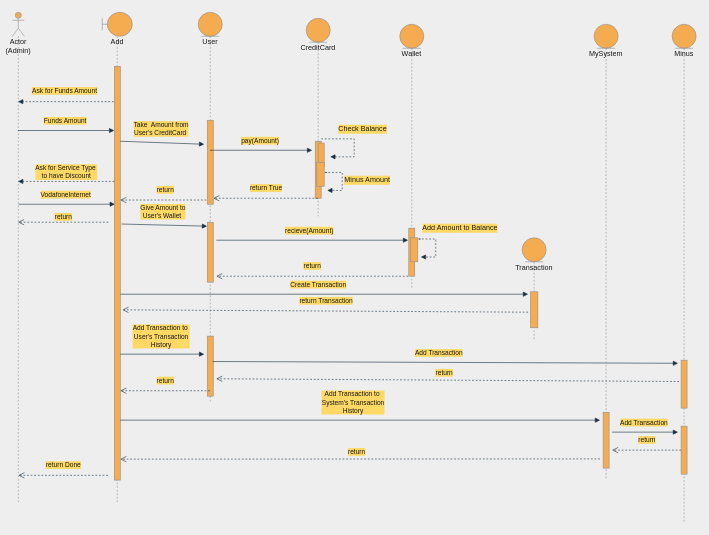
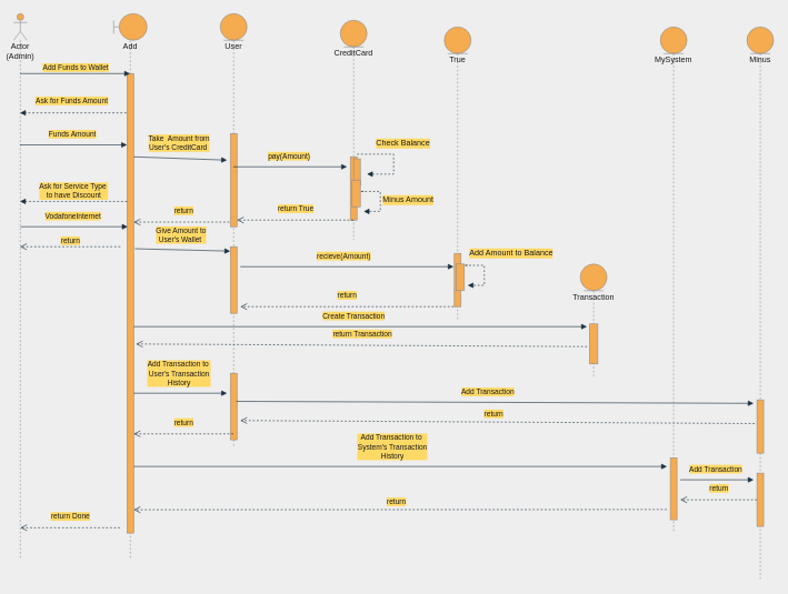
  <mxCell id="0" />
  <mxCell id="1" parent="0" />
  <mxCell id="2" value="Actor&lt;br&gt;(Admin)" style="shape=umlLifeline;participant=umlActor;perimeter=lifelinePerimeter;whiteSpace=wrap;html=1;container=1;collapsible=0;recursiveResize=0;verticalAlign=top;spacingTop=36;outlineConnect=0;strokeColor=#909090;fontColor=#1A1A1A;fillColor=#F5AB50;size=40;" vertex="1" parent="1"><mxGeometry x="20" y="20" width="20" height="820" as="geometry" /></mxCell>
  <mxCell id="3" value="Add" style="shape=umlLifeline;participant=umlBoundary;perimeter=lifelinePerimeter;whiteSpace=wrap;html=1;container=1;collapsible=0;recursiveResize=0;verticalAlign=top;spacingTop=36;outlineConnect=0;strokeColor=#909090;fontColor=#1A1A1A;fillColor=#F5AB50;" vertex="1" parent="1"><mxGeometry x="170" y="20" width="50" height="820" as="geometry" /></mxCell>
  <mxCell id="4" value="" style="html=1;points=[];perimeter=orthogonalPerimeter;strokeColor=#909090;fontColor=#1A1A1A;fillColor=#F5AB50;" vertex="1" parent="3"><mxGeometry x="20" y="90" width="10" height="690" as="geometry" /></mxCell>
+ <mxCell id="5" value="Add Funds to Wallet" style="html=1;verticalAlign=bottom;endArrow=block;rounded=0;strokeColor=#182E3E;fontColor=#1A1A1A;labelBackgroundColor=#FFD966;" edge="1" parent="1" source="2" target="3"><mxGeometry width="80" relative="1" as="geometry"><mxPoint x="50" y="110" as="sourcePoint" /><mxPoint x="130" y="110" as="targetPoint" /><Array as="points"><mxPoint x="140" y="110" /></Array></mxGeometry></mxCell>
  <mxCell id="6" value="Ask for Funds Amount" style="html=1;verticalAlign=bottom;endArrow=block;rounded=0;strokeColor=#182E3E;fontColor=#1A1A1A;labelBackgroundColor=#FFD966;dashed=1;" edge="1" parent="1" target="2"><mxGeometry x="0.023" y="-9" width="80" relative="1" as="geometry"><mxPoint x="189" y="169" as="sourcePoint" /><mxPoint x="59" y="169" as="targetPoint" /><mxPoint as="offset" /></mxGeometry></mxCell>
  <mxCell id="7" value="Funds Amount" style="html=1;verticalAlign=bottom;endArrow=block;rounded=0;labelBackgroundColor=#FFD966;strokeColor=#182E3E;fontColor=#1A1A1A;entryX=0;entryY=0.645;entryDx=0;entryDy=0;entryPerimeter=0;" edge="1" parent="1" source="2"><mxGeometry x="-0.029" y="7" width="80" relative="1" as="geometry"><mxPoint x="34.5" y="217.1" as="sourcePoint" /><mxPoint x="190" y="217.1" as="targetPoint" /><mxPoint as="offset" /></mxGeometry></mxCell>
  <mxCell id="8" value="Ask for Service Type&amp;nbsp;&lt;br&gt;to have Discount" style="html=1;verticalAlign=bottom;endArrow=block;rounded=0;labelBackgroundColor=#FFD966;strokeColor=#182E3E;fontColor=#1A1A1A;dashed=1;" edge="1" parent="1"><mxGeometry width="80" relative="1" as="geometry"><mxPoint x="190" y="302" as="sourcePoint" /><mxPoint x="29.5" y="302" as="targetPoint" /></mxGeometry></mxCell>
  <mxCell id="9" value="return" style="html=1;verticalAlign=bottom;endArrow=open;dashed=1;endSize=8;rounded=0;labelBackgroundColor=#FFD966;strokeColor=#182E3E;fontColor=#1A1A1A;" edge="1" parent="1"><mxGeometry x="-0.003" y="-8" relative="1" as="geometry"><mxPoint x="349.5" y="333" as="sourcePoint" /><mxPoint x="200" y="333" as="targetPoint" /><mxPoint as="offset" /></mxGeometry></mxCell>
  <mxCell id="10" value="return" style="html=1;verticalAlign=bottom;endArrow=open;dashed=1;endSize=8;rounded=0;labelBackgroundColor=#FFD966;strokeColor=#182E3E;fontColor=#1A1A1A;" edge="1" parent="1" target="2"><mxGeometry relative="1" as="geometry"><mxPoint x="180" y="370" as="sourcePoint" /><mxPoint x="40" y="370" as="targetPoint" /></mxGeometry></mxCell>
  <mxCell id="11" value="VodafoneInternet" style="html=1;verticalAlign=bottom;endArrow=block;rounded=0;labelBackgroundColor=#FFD966;strokeColor=#182E3E;fontColor=#1A1A1A;entryX=0;entryY=0.645;entryDx=0;entryDy=0;entryPerimeter=0;" edge="1" parent="1"><mxGeometry x="-0.029" y="7" width="80" relative="1" as="geometry"><mxPoint x="30.5" y="340" as="sourcePoint" /><mxPoint x="191" y="340" as="targetPoint" /><mxPoint as="offset" /></mxGeometry></mxCell>
  <mxCell id="12" value="Take&amp;nbsp; Amount from&lt;br&gt;User's CreditCard&amp;nbsp;" style="html=1;verticalAlign=bottom;endArrow=block;rounded=0;labelBackgroundColor=#FFD966;strokeColor=#182E3E;fontColor=#1A1A1A;" edge="1" parent="1"><mxGeometry x="-0.029" y="7" width="80" relative="1" as="geometry"><mxPoint x="200" y="235" as="sourcePoint" /><mxPoint x="340" y="240" as="targetPoint" /><mxPoint as="offset" /></mxGeometry></mxCell>
  <mxCell id="13" value="User" style="shape=umlLifeline;participant=umlEntity;perimeter=lifelinePerimeter;whiteSpace=wrap;html=1;container=1;collapsible=0;recursiveResize=0;verticalAlign=top;spacingTop=36;outlineConnect=0;strokeColor=#909090;fontColor=#1A1A1A;fillColor=#F5AB50;" vertex="1" parent="1"><mxGeometry x="330" y="20" width="40" height="650" as="geometry" /></mxCell>
  <mxCell id="14" value="" style="html=1;points=[];perimeter=orthogonalPerimeter;strokeColor=#909090;fontColor=#1A1A1A;fillColor=#F5AB50;" vertex="1" parent="13"><mxGeometry x="15" y="180" width="10" height="140" as="geometry" /></mxCell>
  <mxCell id="15" value="" style="html=1;points=[];perimeter=orthogonalPerimeter;strokeColor=#909090;fontColor=#1A1A1A;fillColor=#F5AB50;" vertex="1" parent="13"><mxGeometry x="15" y="350" width="10" height="100" as="geometry" /></mxCell>
  <mxCell id="16" value="" style="html=1;points=[];perimeter=orthogonalPerimeter;strokeColor=#909090;fontColor=#1A1A1A;fillColor=#F5AB50;" vertex="1" parent="13"><mxGeometry x="15" y="540" width="10" height="100" as="geometry" /></mxCell>
  <mxCell id="17" value="CreditCard" style="shape=umlLifeline;participant=umlEntity;perimeter=lifelinePerimeter;whiteSpace=wrap;html=1;container=1;collapsible=0;recursiveResize=0;verticalAlign=top;spacingTop=36;outlineConnect=0;strokeColor=#909090;fontColor=#1A1A1A;fillColor=#F5AB50;" vertex="1" parent="1"><mxGeometry x="510" y="30" width="40" height="330" as="geometry" /></mxCell>
  <mxCell id="18" value="" style="html=1;points=[];perimeter=orthogonalPerimeter;strokeColor=#909090;fontColor=#1A1A1A;fillColor=#F5AB50;" vertex="1" parent="17"><mxGeometry x="15" y="205" width="10" height="95" as="geometry" /></mxCell>
  <mxCell id="19" value="&lt;span style=&quot;font-size: 12px; text-align: center;&quot;&gt;Check Balance&lt;/span&gt;" style="edgeStyle=orthogonalEdgeStyle;html=1;align=left;spacingLeft=2;endArrow=block;rounded=0;dashed=1;labelBackgroundColor=#FFD966;strokeColor=#182E3E;fontColor=#1A1A1A;startArrow=none;" edge="1" parent="17"><mxGeometry x="-0.6" y="16" relative="1" as="geometry"><mxPoint x="25" y="201" as="sourcePoint" /><Array as="points"><mxPoint x="80" y="201" /><mxPoint x="80" y="231" /></Array><mxPoint x="40" y="231" as="targetPoint" /><mxPoint as="offset" /></mxGeometry></mxCell>
  <mxCell id="20" value="" style="html=1;points=[];perimeter=orthogonalPerimeter;strokeColor=#909090;fontColor=#1A1A1A;fillColor=#F5AB50;" vertex="1" parent="17"><mxGeometry x="20" y="208" width="10" height="40" as="geometry" /></mxCell>
  <mxCell id="21" value="" style="html=1;points=[];perimeter=orthogonalPerimeter;strokeColor=#909090;fontColor=#1A1A1A;fillColor=#F5AB50;" vertex="1" parent="17"><mxGeometry x="17.5" y="240" width="12.5" height="40" as="geometry" /></mxCell>
  <mxCell id="22" value="pay(Amount)" style="html=1;verticalAlign=bottom;endArrow=block;rounded=0;labelBackgroundColor=#FFD966;strokeColor=#182E3E;fontColor=#1A1A1A;" edge="1" parent="1" source="13"><mxGeometry x="-0.029" y="7" width="80" relative="1" as="geometry"><mxPoint x="370" y="250" as="sourcePoint" /><mxPoint x="520" y="250" as="targetPoint" /><mxPoint as="offset" /></mxGeometry></mxCell>
  <mxCell id="23" value="&lt;div style=&quot;text-align: center;&quot;&gt;&lt;span style=&quot;font-size: 12px;&quot;&gt;Minus Amount&lt;/span&gt;&lt;/div&gt;" style="edgeStyle=orthogonalEdgeStyle;html=1;align=left;spacingLeft=2;endArrow=block;rounded=0;entryX=1;entryY=0;dashed=1;labelBackgroundColor=#FFD966;strokeColor=#182E3E;fontColor=#1A1A1A;startArrow=none;" edge="1" parent="1"><mxGeometry x="0.067" relative="1" as="geometry"><mxPoint x="545" y="287" as="sourcePoint" /><Array as="points"><mxPoint x="540" y="287" /><mxPoint x="570" y="287" /><mxPoint x="570" y="317" /></Array><mxPoint x="545" y="317" as="targetPoint" /><mxPoint as="offset" /></mxGeometry></mxCell>
  <mxCell id="24" value="return True" style="html=1;verticalAlign=bottom;endArrow=open;dashed=1;endSize=8;rounded=0;labelBackgroundColor=#FFD966;strokeColor=#182E3E;fontColor=#1A1A1A;" edge="1" parent="1" source="17"><mxGeometry x="-0.003" y="-8" relative="1" as="geometry"><mxPoint x="504.5" y="330" as="sourcePoint" /><mxPoint x="355" y="330" as="targetPoint" /><mxPoint as="offset" /></mxGeometry></mxCell>
  <mxCell id="25" value="Give Amount to&lt;br&gt;User's Wallet&amp;nbsp;" style="html=1;verticalAlign=bottom;endArrow=block;rounded=0;labelBackgroundColor=#FFD966;strokeColor=#182E3E;fontColor=#1A1A1A;entryX=-0.22;entryY=0.041;entryDx=0;entryDy=0;entryPerimeter=0;" edge="1" parent="1"><mxGeometry x="-0.029" y="7" width="80" relative="1" as="geometry"><mxPoint x="202" y="373" as="sourcePoint" /><mxPoint x="344.8" y="376.61" as="targetPoint" /><mxPoint as="offset" /></mxGeometry></mxCell>
- <mxCell id="26" value="Wallet" style="shape=umlLifeline;participant=umlEntity;perimeter=lifelinePerimeter;whiteSpace=wrap;html=1;container=1;collapsible=0;recursiveResize=0;verticalAlign=top;spacingTop=36;outlineConnect=0;strokeColor=#909090;fontColor=#1A1A1A;fillColor=#F5AB50;" vertex="1" parent="1"><mxGeometry x="666" y="40" width="40" height="440" as="geometry" /></mxCell>
+ <mxCell id="26" value="True" style="shape=umlLifeline;participant=umlEntity;perimeter=lifelinePerimeter;whiteSpace=wrap;html=1;container=1;collapsible=0;recursiveResize=0;verticalAlign=top;spacingTop=36;outlineConnect=0;strokeColor=#909090;fontColor=#1A1A1A;fillColor=#F5AB50;" vertex="1" parent="1"><mxGeometry x="666" y="40" width="40" height="440" as="geometry" /></mxCell>
  <mxCell id="27" value="" style="html=1;points=[];perimeter=orthogonalPerimeter;strokeColor=#909090;fontColor=#1A1A1A;fillColor=#F5AB50;" vertex="1" parent="26"><mxGeometry x="15" y="340" width="10" height="80" as="geometry" /></mxCell>
  <mxCell id="28" value="recieve(Amount)" style="html=1;verticalAlign=bottom;endArrow=block;rounded=0;labelBackgroundColor=#FFD966;strokeColor=#182E3E;fontColor=#1A1A1A;" edge="1" parent="1"><mxGeometry x="-0.029" y="7" width="80" relative="1" as="geometry"><mxPoint x="360" y="400" as="sourcePoint" /><mxPoint x="680" y="400" as="targetPoint" /><mxPoint as="offset" /></mxGeometry></mxCell>
  <mxCell id="29" value="" style="html=1;points=[];perimeter=orthogonalPerimeter;strokeColor=#909090;fontColor=#1A1A1A;fillColor=#F5AB50;" vertex="1" parent="1"><mxGeometry x="683.5" y="396" width="12.5" height="40" as="geometry" /></mxCell>
  <mxCell id="30" value="&lt;div style=&quot;text-align: center;&quot;&gt;&lt;span style=&quot;font-size: 12px;&quot;&gt;Add Amount to Balance&lt;/span&gt;&lt;/div&gt;" style="edgeStyle=orthogonalEdgeStyle;html=1;align=left;spacingLeft=2;endArrow=block;rounded=0;entryX=1;entryY=0;dashed=1;labelBackgroundColor=#FFD966;strokeColor=#182E3E;fontColor=#1A1A1A;startArrow=none;" edge="1" parent="1"><mxGeometry x="-0.8" y="18" relative="1" as="geometry"><mxPoint x="701" y="398" as="sourcePoint" /><Array as="points"><mxPoint x="696" y="398" /><mxPoint x="726" y="398" /><mxPoint x="726" y="428" /></Array><mxPoint x="701" y="428" as="targetPoint" /><mxPoint as="offset" /></mxGeometry></mxCell>
  <mxCell id="31" value="return" style="html=1;verticalAlign=bottom;endArrow=open;dashed=1;endSize=8;rounded=0;labelBackgroundColor=#FFD966;strokeColor=#182E3E;fontColor=#1A1A1A;" edge="1" parent="1"><mxGeometry x="-0.003" y="-8" relative="1" as="geometry"><mxPoint x="680" y="460" as="sourcePoint" /><mxPoint x="360" y="460" as="targetPoint" /><mxPoint as="offset" /></mxGeometry></mxCell>
  <mxCell id="32" value="Transaction" style="shape=umlLifeline;participant=umlEntity;perimeter=lifelinePerimeter;whiteSpace=wrap;html=1;container=1;collapsible=0;recursiveResize=0;verticalAlign=top;spacingTop=36;outlineConnect=0;strokeColor=#909090;fontColor=#1A1A1A;fillColor=#F5AB50;" vertex="1" parent="1"><mxGeometry x="870" y="396" width="40" height="172" as="geometry" /></mxCell>
  <mxCell id="33" value="" style="html=1;points=[];perimeter=orthogonalPerimeter;strokeColor=#909090;fontColor=#1A1A1A;fillColor=#F5AB50;" vertex="1" parent="32"><mxGeometry x="13.75" y="90" width="12.5" height="60" as="geometry" /></mxCell>
  <mxCell id="34" value="Create Transaction" style="html=1;verticalAlign=bottom;endArrow=block;rounded=0;labelBackgroundColor=#FFD966;strokeColor=#182E3E;fontColor=#1A1A1A;" edge="1" parent="1"><mxGeometry x="-0.029" y="7" width="80" relative="1" as="geometry"><mxPoint x="200" y="490" as="sourcePoint" /><mxPoint x="880" y="490" as="targetPoint" /><mxPoint as="offset" /></mxGeometry></mxCell>
  <mxCell id="35" value="return Transaction" style="html=1;verticalAlign=bottom;endArrow=open;dashed=1;endSize=8;rounded=0;labelBackgroundColor=#FFD966;strokeColor=#182E3E;fontColor=#1A1A1A;entryX=1.36;entryY=0.892;entryDx=0;entryDy=0;entryPerimeter=0;" edge="1" parent="1"><mxGeometry x="-0.003" y="-8" relative="1" as="geometry"><mxPoint x="880" y="520" as="sourcePoint" /><mxPoint x="203.6" y="516.08" as="targetPoint" /><mxPoint as="offset" /></mxGeometry></mxCell>
  <mxCell id="36" value="Add Transaction to&amp;nbsp;&lt;br&gt;User's Transaction&lt;br&gt;History" style="html=1;verticalAlign=bottom;endArrow=block;rounded=0;labelBackgroundColor=#FFD966;strokeColor=#182E3E;fontColor=#1A1A1A;" edge="1" parent="1"><mxGeometry x="-0.029" y="7" width="80" relative="1" as="geometry"><mxPoint x="200" y="590" as="sourcePoint" /><mxPoint x="340" y="590" as="targetPoint" /><mxPoint as="offset" /></mxGeometry></mxCell>
  <mxCell id="37" value="Minus" style="shape=umlLifeline;participant=umlEntity;perimeter=lifelinePerimeter;whiteSpace=wrap;html=1;container=1;collapsible=0;recursiveResize=0;verticalAlign=top;spacingTop=36;outlineConnect=0;strokeColor=#909090;fontColor=#1A1A1A;fillColor=#F5AB50;" vertex="1" parent="1"><mxGeometry x="1120" y="40" width="40" height="830" as="geometry" /></mxCell>
  <mxCell id="38" value="" style="html=1;points=[];perimeter=orthogonalPerimeter;strokeColor=#909090;fontColor=#1A1A1A;fillColor=#F5AB50;" vertex="1" parent="37"><mxGeometry x="15" y="560" width="10" height="80" as="geometry" /></mxCell>
  <mxCell id="39" value="" style="html=1;points=[];perimeter=orthogonalPerimeter;strokeColor=#909090;fontColor=#1A1A1A;fillColor=#F5AB50;" vertex="1" parent="37"><mxGeometry x="15" y="670" width="10" height="80" as="geometry" /></mxCell>
  <mxCell id="40" value="Add Transaction" style="html=1;verticalAlign=bottom;endArrow=block;rounded=0;labelBackgroundColor=#FFD966;strokeColor=#182E3E;fontColor=#1A1A1A;exitX=0.9;exitY=0.525;exitDx=0;exitDy=0;exitPerimeter=0;entryX=-0.5;entryY=0.065;entryDx=0;entryDy=0;entryPerimeter=0;" edge="1" parent="1" target="38"><mxGeometry x="-0.029" y="7" width="80" relative="1" as="geometry"><mxPoint x="354" y="602.25" as="sourcePoint" /><mxPoint x="965" y="602.25" as="targetPoint" /><mxPoint as="offset" /></mxGeometry></mxCell>
  <mxCell id="41" value="return" style="html=1;verticalAlign=bottom;endArrow=open;dashed=1;endSize=8;rounded=0;labelBackgroundColor=#FFD966;strokeColor=#182E3E;fontColor=#1A1A1A;exitX=-0.34;exitY=0.445;exitDx=0;exitDy=0;exitPerimeter=0;" edge="1" parent="1" source="38"><mxGeometry x="0.015" y="-3" relative="1" as="geometry"><mxPoint x="1139.5" y="631" as="sourcePoint" /><mxPoint x="360" y="631" as="targetPoint" /><mxPoint as="offset" /></mxGeometry></mxCell>
  <mxCell id="42" value="MySystem" style="shape=umlLifeline;participant=umlEntity;perimeter=lifelinePerimeter;whiteSpace=wrap;html=1;container=1;collapsible=0;recursiveResize=0;verticalAlign=top;spacingTop=36;outlineConnect=0;strokeColor=#909090;fontColor=#1A1A1A;fillColor=#F5AB50;" vertex="1" parent="1"><mxGeometry x="990" y="40" width="40" height="760" as="geometry" /></mxCell>
  <mxCell id="43" value="" style="html=1;points=[];perimeter=orthogonalPerimeter;strokeColor=#909090;fontColor=#1A1A1A;fillColor=#F5AB50;" vertex="1" parent="42"><mxGeometry x="15" y="647" width="10" height="93" as="geometry" /></mxCell>
  <mxCell id="44" value="Add Transaction to&amp;nbsp;&lt;br&gt;System's Transaction&lt;br&gt;History" style="html=1;verticalAlign=bottom;endArrow=block;rounded=0;labelBackgroundColor=#FFD966;strokeColor=#182E3E;fontColor=#1A1A1A;" edge="1" parent="1"><mxGeometry x="-0.029" y="7" width="80" relative="1" as="geometry"><mxPoint x="200" y="700" as="sourcePoint" /><mxPoint x="1000" y="700" as="targetPoint" /><mxPoint as="offset" /></mxGeometry></mxCell>
  <mxCell id="45" value="Add Transaction" style="html=1;verticalAlign=bottom;endArrow=block;rounded=0;labelBackgroundColor=#FFD966;strokeColor=#182E3E;fontColor=#1A1A1A;" edge="1" parent="1"><mxGeometry x="-0.029" y="7" width="80" relative="1" as="geometry"><mxPoint x="1020" y="720" as="sourcePoint" /><mxPoint x="1130" y="720" as="targetPoint" /><mxPoint as="offset" /></mxGeometry></mxCell>
  <mxCell id="46" value="return" style="html=1;verticalAlign=bottom;endArrow=open;dashed=1;endSize=8;rounded=0;labelBackgroundColor=#FFD966;strokeColor=#182E3E;fontColor=#1A1A1A;" edge="1" parent="1" source="39"><mxGeometry x="-0.003" y="-8" relative="1" as="geometry"><mxPoint x="1109.5" y="840" as="sourcePoint" /><mxPoint x="1020" y="750" as="targetPoint" /><mxPoint as="offset" /></mxGeometry></mxCell>
  <mxCell id="47" value="return" style="html=1;verticalAlign=bottom;endArrow=open;dashed=1;endSize=8;rounded=0;labelBackgroundColor=#FFD966;strokeColor=#182E3E;fontColor=#1A1A1A;" edge="1" parent="1"><mxGeometry x="-0.003" y="-8" relative="1" as="geometry"><mxPoint x="349.5" y="651" as="sourcePoint" /><mxPoint x="200" y="651" as="targetPoint" /><mxPoint as="offset" /></mxGeometry></mxCell>
  <mxCell id="48" value="return" style="html=1;verticalAlign=bottom;endArrow=open;dashed=1;endSize=8;rounded=0;labelBackgroundColor=#FFD966;strokeColor=#182E3E;fontColor=#1A1A1A;exitX=-0.34;exitY=0.445;exitDx=0;exitDy=0;exitPerimeter=0;" edge="1" parent="1"><mxGeometry x="0.015" y="-3" relative="1" as="geometry"><mxPoint x="999.6" y="764.6" as="sourcePoint" /><mxPoint x="200" y="765" as="targetPoint" /><mxPoint as="offset" /></mxGeometry></mxCell>
  <mxCell id="49" value="return Done" style="html=1;verticalAlign=bottom;endArrow=open;dashed=1;endSize=8;rounded=0;labelBackgroundColor=#FFD966;strokeColor=#182E3E;fontColor=#1A1A1A;" edge="1" parent="1"><mxGeometry x="-0.003" y="-8" relative="1" as="geometry"><mxPoint x="179.5" y="792" as="sourcePoint" /><mxPoint x="30" y="792" as="targetPoint" /><mxPoint as="offset" /></mxGeometry></mxCell>
